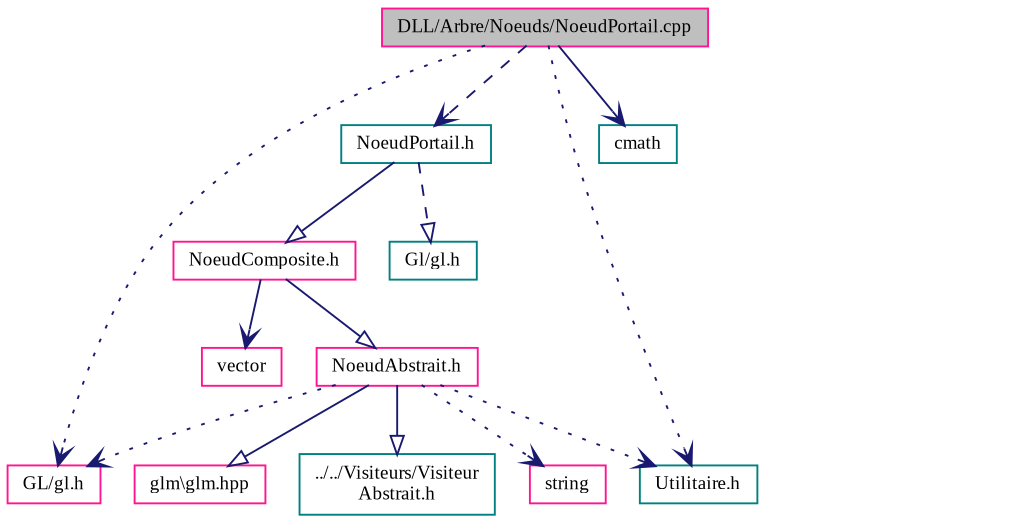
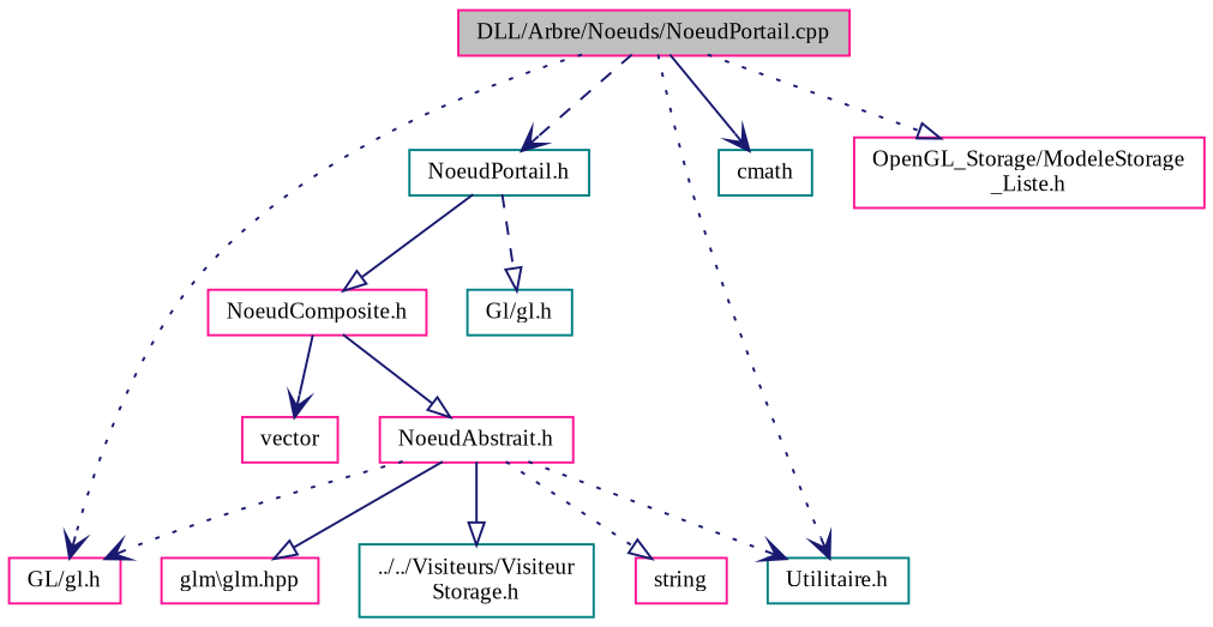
  digraph {
    fontname="Liberation Serif"
    node [color=deeppink fillcolor=white fontname="Liberation Serif" fontsize=10 shape=record style=filled]
    edge [arrowhead=vee color=midnightblue fontname="Liberation Serif" fontsize=10 labelfontname=Helvetica labelfontsize=10 style=dotted]
    n1 [fillcolor=grey75 fontcolor=black height=0.2 label="DLL/Arbre/Noeuds/NoeudPortail.cpp" width=0.4]
    n2 [color=teal height=0.2 label="NoeudPortail.h" width=0.4]
    n3 [height=0.2 label="GL/gl.h" width=0.4]
    n4 [color=teal height=0.2 label="Utilitaire.h" width=0.4]
    n5 [color=teal height=0.2 label=cmath width=0.4]
+   n6 [height=0.2 label="OpenGL_Storage/ModeleStorage\l_Liste.h" width=0.4]
    n7 [height=0.2 label="NoeudComposite.h" width=0.4]
    n8 [color=teal height=0.2 label="Gl/gl.h" width=0.4]
    n9 [height=0.2 label="NoeudAbstrait.h" width=0.4]
    n10 [height=0.2 label=vector width=0.4]
    n11 [height=0.2 label=string width=0.4]
    n12 [height=0.2 label="glm\\glm.hpp" width=0.4]
-   n13 [color=teal height=0.2 label="../../Visiteurs/Visiteur\lAbstrait.h" width=0.4]
+   n13 [color=teal height=0.2 label="../../Visiteurs/Visiteur\lStorage.h" width=0.4]
    n1 -> n2 [style=dashed]
    n1 -> n3
    n1 -> n4
    n1 -> n5 [style=solid]
+   n1 -> n6 [arrowhead=onormal]
    n2 -> n7 [arrowhead=onormal style=solid]
    n2 -> n8 [arrowhead=onormal style=dashed]
    n7 -> n9 [arrowhead=onormal style=solid]
    n7 -> n10 [style=solid]
    n9 -> n3
    n9 -> n4
-   n9 -> n11
+   n9 -> n11 [arrowhead=onormal]
    n9 -> n12 [arrowhead=onormal style=solid]
    n9 -> n13 [arrowhead=onormal style=solid]
  }
